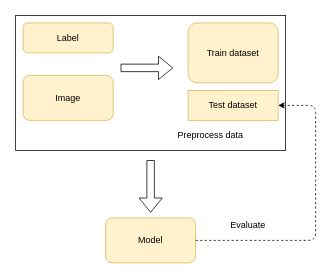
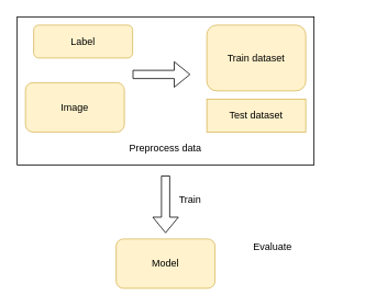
  <mxCell id="0" />
  <mxCell id="1" parent="0" />
  <mxCell id="2" value="" style="rounded=0;whiteSpace=wrap;html=1;" vertex="1" parent="1"><mxGeometry x="20" y="20" width="360" height="180" as="geometry" /></mxCell>
- <mxCell id="3" value="Label" style="rounded=1;whiteSpace=wrap;html=1;fillColor=#fff2cc;strokeColor=#d6b656;" vertex="1" parent="1"><mxGeometry x="30" y="30" width="120" height="40" as="geometry" /></mxCell>
+ <mxCell id="3" value="Label" style="rounded=1;whiteSpace=wrap;html=1;fillColor=#fff2cc;strokeColor=#d6b656;" vertex="1" parent="1"><mxGeometry x="40" y="30" width="120" height="40" as="geometry" /></mxCell>
  <mxCell id="4" value="Image" style="rounded=1;whiteSpace=wrap;html=1;fillColor=#fff2cc;strokeColor=#d6b656;" vertex="1" parent="1"><mxGeometry x="30" y="100" width="120" height="60" as="geometry" /></mxCell>
  <mxCell id="5" value="Train dataset" style="rounded=1;whiteSpace=wrap;html=1;fillColor=#fff2cc;strokeColor=#d6b656;" vertex="1" parent="1"><mxGeometry x="250" y="30" width="120" height="80" as="geometry" /></mxCell>
  <mxCell id="6" value="Test dataset" style="whiteSpace=wrap;html=1;fillColor=#fff2cc;strokeColor=#d6b656;rounded=0;" vertex="1" parent="1"><mxGeometry x="250" y="120" width="120" height="40" as="geometry" /></mxCell>
  <mxCell id="7" value="" style="shape=flexArrow;endArrow=classic;html=1;" edge="1" parent="1"><mxGeometry width="50" height="50" relative="1" as="geometry"><mxPoint x="160" y="90" as="sourcePoint" /><mxPoint x="230" y="90" as="targetPoint" /></mxGeometry></mxCell>
- <mxCell id="8" value="Preprocess data" style="text;html=1;strokeColor=none;fillColor=none;align=center;verticalAlign=middle;whiteSpace=wrap;rounded=0;" vertex="1" parent="1"><mxGeometry x="235" y="170" width="90" height="20" as="geometry" /></mxCell>
+ <mxCell id="8" value="Preprocess data" style="text;html=1;strokeColor=none;fillColor=none;align=center;verticalAlign=middle;whiteSpace=wrap;rounded=0;" vertex="1" parent="1"><mxGeometry x="155" y="170" width="90" height="20" as="geometry" /></mxCell>
  <mxCell id="9" value="" style="shape=flexArrow;endArrow=classic;html=1;" edge="1" parent="1"><mxGeometry width="50" height="50" relative="1" as="geometry"><mxPoint x="200" y="213" as="sourcePoint" /><mxPoint x="200" y="283" as="targetPoint" /></mxGeometry></mxCell>
+ <mxCell id="10" value="Train" style="text;html=1;strokeColor=none;fillColor=none;align=center;verticalAlign=middle;whiteSpace=wrap;rounded=0;" vertex="1" parent="1"><mxGeometry x="210" y="232" width="40" height="20" as="geometry" /></mxCell>
  <mxCell id="11" value="Model" style="rounded=1;whiteSpace=wrap;html=1;fillColor=#fff2cc;strokeColor=#d6b656;" vertex="1" parent="1"><mxGeometry x="140" y="290" width="120" height="60" as="geometry" /></mxCell>
- <mxCell id="12" value="" style="endArrow=classic;html=1;exitX=1;exitY=0.5;exitDx=0;exitDy=0;entryX=1;entryY=0.5;entryDx=0;entryDy=0;edgeStyle=orthogonalEdgeStyle;dashed=1;" edge="1" parent="1" source="11" target="6"><mxGeometry width="50" height="50" relative="1" as="geometry"><mxPoint x="330" y="340" as="sourcePoint" /><mxPoint x="380" y="290" as="targetPoint" /><Array as="points"><mxPoint x="420" y="320" /><mxPoint x="420" y="140" /></Array></mxGeometry></mxCell>
  <mxCell id="13" value="Evaluate" style="text;html=1;strokeColor=none;fillColor=none;align=center;verticalAlign=middle;whiteSpace=wrap;rounded=0;" vertex="1" parent="1"><mxGeometry x="310" y="290" width="40" height="20" as="geometry" /></mxCell>
